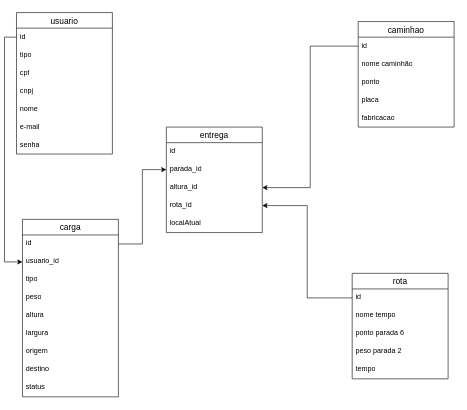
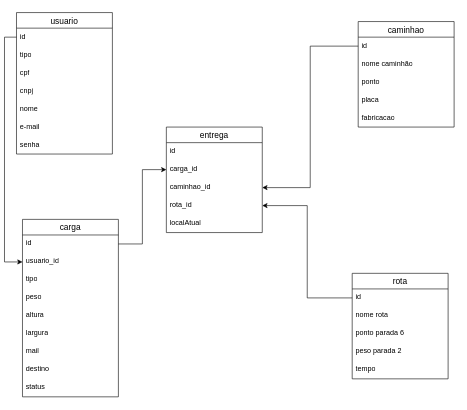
  <mxCell id="0" />
  <mxCell id="1" parent="0" />
  <mxCell id="2" value="usuario" style="swimlane;fontStyle=0;childLayout=stackLayout;horizontal=1;startSize=26;horizontalStack=0;resizeParent=1;resizeParentMax=0;resizeLast=0;collapsible=1;marginBottom=0;align=center;fontSize=14;" parent="1" vertex="1"><mxGeometry x="20" y="20" width="160" height="236" as="geometry" /></mxCell>
  <mxCell id="3" value="id" style="text;strokeColor=none;fillColor=none;spacingLeft=4;spacingRight=4;overflow=hidden;rotatable=0;points=[[0,0.5],[1,0.5]];portConstraint=eastwest;fontSize=12;whiteSpace=wrap;html=1;" parent="2" vertex="1"><mxGeometry y="26" width="160" height="30" as="geometry" /></mxCell>
  <mxCell id="4" value="tipo" style="text;strokeColor=none;fillColor=none;spacingLeft=4;spacingRight=4;overflow=hidden;rotatable=0;points=[[0,0.5],[1,0.5]];portConstraint=eastwest;fontSize=12;whiteSpace=wrap;html=1;" parent="2" vertex="1"><mxGeometry y="56" width="160" height="30" as="geometry" /></mxCell>
  <mxCell id="5" value="cpf" style="text;strokeColor=none;fillColor=none;spacingLeft=4;spacingRight=4;overflow=hidden;rotatable=0;points=[[0,0.5],[1,0.5]];portConstraint=eastwest;fontSize=12;whiteSpace=wrap;html=1;" parent="2" vertex="1"><mxGeometry y="86" width="160" height="30" as="geometry" /></mxCell>
  <mxCell id="6" value="cnpj" style="text;strokeColor=none;fillColor=none;spacingLeft=4;spacingRight=4;overflow=hidden;rotatable=0;points=[[0,0.5],[1,0.5]];portConstraint=eastwest;fontSize=12;whiteSpace=wrap;html=1;" parent="2" vertex="1"><mxGeometry y="116" width="160" height="30" as="geometry" /></mxCell>
  <mxCell id="7" value="nome&lt;br&gt;" style="text;strokeColor=none;fillColor=none;spacingLeft=4;spacingRight=4;overflow=hidden;rotatable=0;points=[[0,0.5],[1,0.5]];portConstraint=eastwest;fontSize=12;whiteSpace=wrap;html=1;" parent="2" vertex="1"><mxGeometry y="146" width="160" height="30" as="geometry" /></mxCell>
  <mxCell id="8" value="e-mail" style="text;strokeColor=none;fillColor=none;spacingLeft=4;spacingRight=4;overflow=hidden;rotatable=0;points=[[0,0.5],[1,0.5]];portConstraint=eastwest;fontSize=12;whiteSpace=wrap;html=1;" parent="2" vertex="1"><mxGeometry y="176" width="160" height="30" as="geometry" /></mxCell>
  <mxCell id="9" value="senha" style="text;strokeColor=none;fillColor=none;spacingLeft=4;spacingRight=4;overflow=hidden;rotatable=0;points=[[0,0.5],[1,0.5]];portConstraint=eastwest;fontSize=12;whiteSpace=wrap;html=1;" parent="2" vertex="1"><mxGeometry y="206" width="160" height="30" as="geometry" /></mxCell>
  <mxCell id="10" value="caminhao" style="swimlane;fontStyle=0;childLayout=stackLayout;horizontal=1;startSize=26;horizontalStack=0;resizeParent=1;resizeParentMax=0;resizeLast=0;collapsible=1;marginBottom=0;align=center;fontSize=14;" parent="1" vertex="1"><mxGeometry x="590" y="35" width="160" height="176" as="geometry" /></mxCell>
  <mxCell id="11" value="id" style="text;strokeColor=none;fillColor=none;spacingLeft=4;spacingRight=4;overflow=hidden;rotatable=0;points=[[0,0.5],[1,0.5]];portConstraint=eastwest;fontSize=12;whiteSpace=wrap;html=1;" parent="10" vertex="1"><mxGeometry y="26" width="160" height="30" as="geometry" /></mxCell>
  <mxCell id="12" value="nome caminhão" style="text;strokeColor=none;fillColor=none;spacingLeft=4;spacingRight=4;overflow=hidden;rotatable=0;points=[[0,0.5],[1,0.5]];portConstraint=eastwest;fontSize=12;whiteSpace=wrap;html=1;" parent="10" vertex="1"><mxGeometry y="56" width="160" height="30" as="geometry" /></mxCell>
  <mxCell id="13" value="ponto" style="text;strokeColor=none;fillColor=none;spacingLeft=4;spacingRight=4;overflow=hidden;rotatable=0;points=[[0,0.5],[1,0.5]];portConstraint=eastwest;fontSize=12;whiteSpace=wrap;html=1;" parent="10" vertex="1"><mxGeometry y="86" width="160" height="30" as="geometry" /></mxCell>
  <mxCell id="14" value="placa" style="text;strokeColor=none;fillColor=none;spacingLeft=4;spacingRight=4;overflow=hidden;rotatable=0;points=[[0,0.5],[1,0.5]];portConstraint=eastwest;fontSize=12;whiteSpace=wrap;html=1;" parent="10" vertex="1"><mxGeometry y="116" width="160" height="30" as="geometry" /></mxCell>
  <mxCell id="15" value="fabricacao" style="text;strokeColor=none;fillColor=none;spacingLeft=4;spacingRight=4;overflow=hidden;rotatable=0;points=[[0,0.5],[1,0.5]];portConstraint=eastwest;fontSize=12;whiteSpace=wrap;html=1;" parent="10" vertex="1"><mxGeometry y="146" width="160" height="30" as="geometry" /></mxCell>
  <mxCell id="16" value="carga" style="swimlane;fontStyle=0;childLayout=stackLayout;horizontal=1;startSize=26;horizontalStack=0;resizeParent=1;resizeParentMax=0;resizeLast=0;collapsible=1;marginBottom=0;align=center;fontSize=14;" parent="1" vertex="1"><mxGeometry x="30" y="365" width="160" height="296" as="geometry" /></mxCell>
  <mxCell id="17" value="id" style="text;strokeColor=none;fillColor=none;spacingLeft=4;spacingRight=4;overflow=hidden;rotatable=0;points=[[0,0.5],[1,0.5]];portConstraint=eastwest;fontSize=12;whiteSpace=wrap;html=1;" parent="16" vertex="1"><mxGeometry y="26" width="160" height="30" as="geometry" /></mxCell>
  <mxCell id="18" value="usuario_id" style="text;strokeColor=none;fillColor=none;spacingLeft=4;spacingRight=4;overflow=hidden;rotatable=0;points=[[0,0.5],[1,0.5]];portConstraint=eastwest;fontSize=12;whiteSpace=wrap;html=1;" parent="16" vertex="1"><mxGeometry y="56" width="160" height="30" as="geometry" /></mxCell>
  <mxCell id="19" value="tipo" style="text;strokeColor=none;fillColor=none;spacingLeft=4;spacingRight=4;overflow=hidden;rotatable=0;points=[[0,0.5],[1,0.5]];portConstraint=eastwest;fontSize=12;whiteSpace=wrap;html=1;" parent="16" vertex="1"><mxGeometry y="86" width="160" height="30" as="geometry" /></mxCell>
  <mxCell id="20" value="peso" style="text;strokeColor=none;fillColor=none;spacingLeft=4;spacingRight=4;overflow=hidden;rotatable=0;points=[[0,0.5],[1,0.5]];portConstraint=eastwest;fontSize=12;whiteSpace=wrap;html=1;" parent="16" vertex="1"><mxGeometry y="116" width="160" height="30" as="geometry" /></mxCell>
  <mxCell id="21" value="altura" style="text;strokeColor=none;fillColor=none;spacingLeft=4;spacingRight=4;overflow=hidden;rotatable=0;points=[[0,0.5],[1,0.5]];portConstraint=eastwest;fontSize=12;whiteSpace=wrap;html=1;" parent="16" vertex="1"><mxGeometry y="146" width="160" height="30" as="geometry" /></mxCell>
  <mxCell id="22" value="largura" style="text;strokeColor=none;fillColor=none;spacingLeft=4;spacingRight=4;overflow=hidden;rotatable=0;points=[[0,0.5],[1,0.5]];portConstraint=eastwest;fontSize=12;whiteSpace=wrap;html=1;" parent="16" vertex="1"><mxGeometry y="176" width="160" height="30" as="geometry" /></mxCell>
- <mxCell id="23" value="origem" style="text;strokeColor=none;fillColor=none;spacingLeft=4;spacingRight=4;overflow=hidden;rotatable=0;points=[[0,0.5],[1,0.5]];portConstraint=eastwest;fontSize=12;whiteSpace=wrap;html=1;" parent="16" vertex="1"><mxGeometry y="206" width="160" height="30" as="geometry" /></mxCell>
+ <mxCell id="23" value="mail" style="text;strokeColor=none;fillColor=none;spacingLeft=4;spacingRight=4;overflow=hidden;rotatable=0;points=[[0,0.5],[1,0.5]];portConstraint=eastwest;fontSize=12;whiteSpace=wrap;html=1;" parent="16" vertex="1"><mxGeometry y="206" width="160" height="30" as="geometry" /></mxCell>
  <mxCell id="24" value="destino" style="text;strokeColor=none;fillColor=none;spacingLeft=4;spacingRight=4;overflow=hidden;rotatable=0;points=[[0,0.5],[1,0.5]];portConstraint=eastwest;fontSize=12;whiteSpace=wrap;html=1;" parent="16" vertex="1"><mxGeometry y="236" width="160" height="30" as="geometry" /></mxCell>
  <mxCell id="25" value="status" style="text;strokeColor=none;fillColor=none;spacingLeft=4;spacingRight=4;overflow=hidden;rotatable=0;points=[[0,0.5],[1,0.5]];portConstraint=eastwest;fontSize=12;whiteSpace=wrap;html=1;" parent="16" vertex="1"><mxGeometry y="266" width="160" height="30" as="geometry" /></mxCell>
  <mxCell id="26" value="rota" style="swimlane;fontStyle=0;childLayout=stackLayout;horizontal=1;startSize=26;horizontalStack=0;resizeParent=1;resizeParentMax=0;resizeLast=0;collapsible=1;marginBottom=0;align=center;fontSize=14;" parent="1" vertex="1"><mxGeometry x="580" y="455" width="160" height="176" as="geometry" /></mxCell>
  <mxCell id="27" value="id" style="text;strokeColor=none;fillColor=none;spacingLeft=4;spacingRight=4;overflow=hidden;rotatable=0;points=[[0,0.5],[1,0.5]];portConstraint=eastwest;fontSize=12;whiteSpace=wrap;html=1;" parent="26" vertex="1"><mxGeometry y="26" width="160" height="30" as="geometry" /></mxCell>
- <mxCell id="28" value="nome tempo" style="text;strokeColor=none;fillColor=none;spacingLeft=4;spacingRight=4;overflow=hidden;rotatable=0;points=[[0,0.5],[1,0.5]];portConstraint=eastwest;fontSize=12;whiteSpace=wrap;html=1;" parent="26" vertex="1"><mxGeometry y="56" width="160" height="30" as="geometry" /></mxCell>
+ <mxCell id="28" value="nome rota" style="text;strokeColor=none;fillColor=none;spacingLeft=4;spacingRight=4;overflow=hidden;rotatable=0;points=[[0,0.5],[1,0.5]];portConstraint=eastwest;fontSize=12;whiteSpace=wrap;html=1;" parent="26" vertex="1"><mxGeometry y="56" width="160" height="30" as="geometry" /></mxCell>
  <mxCell id="29" value="ponto parada 6" style="text;strokeColor=none;fillColor=none;spacingLeft=4;spacingRight=4;overflow=hidden;rotatable=0;points=[[0,0.5],[1,0.5]];portConstraint=eastwest;fontSize=12;whiteSpace=wrap;html=1;" parent="26" vertex="1"><mxGeometry y="86" width="160" height="30" as="geometry" /></mxCell>
  <mxCell id="30" value="peso parada 2" style="text;strokeColor=none;fillColor=none;spacingLeft=4;spacingRight=4;overflow=hidden;rotatable=0;points=[[0,0.5],[1,0.5]];portConstraint=eastwest;fontSize=12;whiteSpace=wrap;html=1;" parent="26" vertex="1"><mxGeometry y="116" width="160" height="30" as="geometry" /></mxCell>
  <mxCell id="31" value="tempo" style="text;strokeColor=none;fillColor=none;spacingLeft=4;spacingRight=4;overflow=hidden;rotatable=0;points=[[0,0.5],[1,0.5]];portConstraint=eastwest;fontSize=12;whiteSpace=wrap;html=1;" parent="26" vertex="1"><mxGeometry y="146" width="160" height="30" as="geometry" /></mxCell>
  <mxCell id="32" value="entrega" style="swimlane;fontStyle=0;childLayout=stackLayout;horizontal=1;startSize=26;horizontalStack=0;resizeParent=1;resizeParentMax=0;resizeLast=0;collapsible=1;marginBottom=0;align=center;fontSize=14;" parent="1" vertex="1"><mxGeometry x="270" y="211" width="160" height="176" as="geometry" /></mxCell>
  <mxCell id="33" value="id" style="text;strokeColor=none;fillColor=none;spacingLeft=4;spacingRight=4;overflow=hidden;rotatable=0;points=[[0,0.5],[1,0.5]];portConstraint=eastwest;fontSize=12;whiteSpace=wrap;html=1;" parent="32" vertex="1"><mxGeometry y="26" width="160" height="30" as="geometry" /></mxCell>
- <mxCell id="34" value="parada_id" style="text;strokeColor=none;fillColor=none;spacingLeft=4;spacingRight=4;overflow=hidden;rotatable=0;points=[[0,0.5],[1,0.5]];portConstraint=eastwest;fontSize=12;whiteSpace=wrap;html=1;" parent="32" vertex="1"><mxGeometry y="56" width="160" height="30" as="geometry" /></mxCell>
- <mxCell id="35" value="altura_id" style="text;strokeColor=none;fillColor=none;spacingLeft=4;spacingRight=4;overflow=hidden;rotatable=0;points=[[0,0.5],[1,0.5]];portConstraint=eastwest;fontSize=12;whiteSpace=wrap;html=1;" parent="32" vertex="1"><mxGeometry y="86" width="160" height="30" as="geometry" /></mxCell>
+ <mxCell id="34" value="carga_id" style="text;strokeColor=none;fillColor=none;spacingLeft=4;spacingRight=4;overflow=hidden;rotatable=0;points=[[0,0.5],[1,0.5]];portConstraint=eastwest;fontSize=12;whiteSpace=wrap;html=1;" parent="32" vertex="1"><mxGeometry y="56" width="160" height="30" as="geometry" /></mxCell>
+ <mxCell id="35" value="caminhao_id" style="text;strokeColor=none;fillColor=none;spacingLeft=4;spacingRight=4;overflow=hidden;rotatable=0;points=[[0,0.5],[1,0.5]];portConstraint=eastwest;fontSize=12;whiteSpace=wrap;html=1;" parent="32" vertex="1"><mxGeometry y="86" width="160" height="30" as="geometry" /></mxCell>
  <mxCell id="36" value="rota_id" style="text;strokeColor=none;fillColor=none;spacingLeft=4;spacingRight=4;overflow=hidden;rotatable=0;points=[[0,0.5],[1,0.5]];portConstraint=eastwest;fontSize=12;whiteSpace=wrap;html=1;" parent="32" vertex="1"><mxGeometry y="116" width="160" height="30" as="geometry" /></mxCell>
  <mxCell id="37" value="localAtual" style="text;strokeColor=none;fillColor=none;spacingLeft=4;spacingRight=4;overflow=hidden;rotatable=0;points=[[0,0.5],[1,0.5]];portConstraint=eastwest;fontSize=12;whiteSpace=wrap;html=1;" parent="32" vertex="1"><mxGeometry y="146" width="160" height="30" as="geometry" /></mxCell>
  <mxCell id="38" style="edgeStyle=orthogonalEdgeStyle;rounded=0;orthogonalLoop=1;jettySize=auto;html=1;exitX=0;exitY=0.5;exitDx=0;exitDy=0;" parent="1" source="11" target="35" edge="1"><mxGeometry relative="1" as="geometry" /></mxCell>
  <mxCell id="39" style="edgeStyle=orthogonalEdgeStyle;rounded=0;orthogonalLoop=1;jettySize=auto;html=1;exitX=0;exitY=0.5;exitDx=0;exitDy=0;" parent="1" source="3" target="18" edge="1"><mxGeometry relative="1" as="geometry" /></mxCell>
  <mxCell id="40" style="edgeStyle=orthogonalEdgeStyle;rounded=0;orthogonalLoop=1;jettySize=auto;html=1;exitX=0;exitY=0.5;exitDx=0;exitDy=0;entryX=1;entryY=0.5;entryDx=0;entryDy=0;" parent="1" source="27" target="36" edge="1"><mxGeometry relative="1" as="geometry" /></mxCell>
  <mxCell id="41" style="edgeStyle=orthogonalEdgeStyle;rounded=0;orthogonalLoop=1;jettySize=auto;html=1;exitX=1;exitY=0.5;exitDx=0;exitDy=0;entryX=0;entryY=0.5;entryDx=0;entryDy=0;" parent="1" source="17" target="34" edge="1"><mxGeometry relative="1" as="geometry" /></mxCell>
